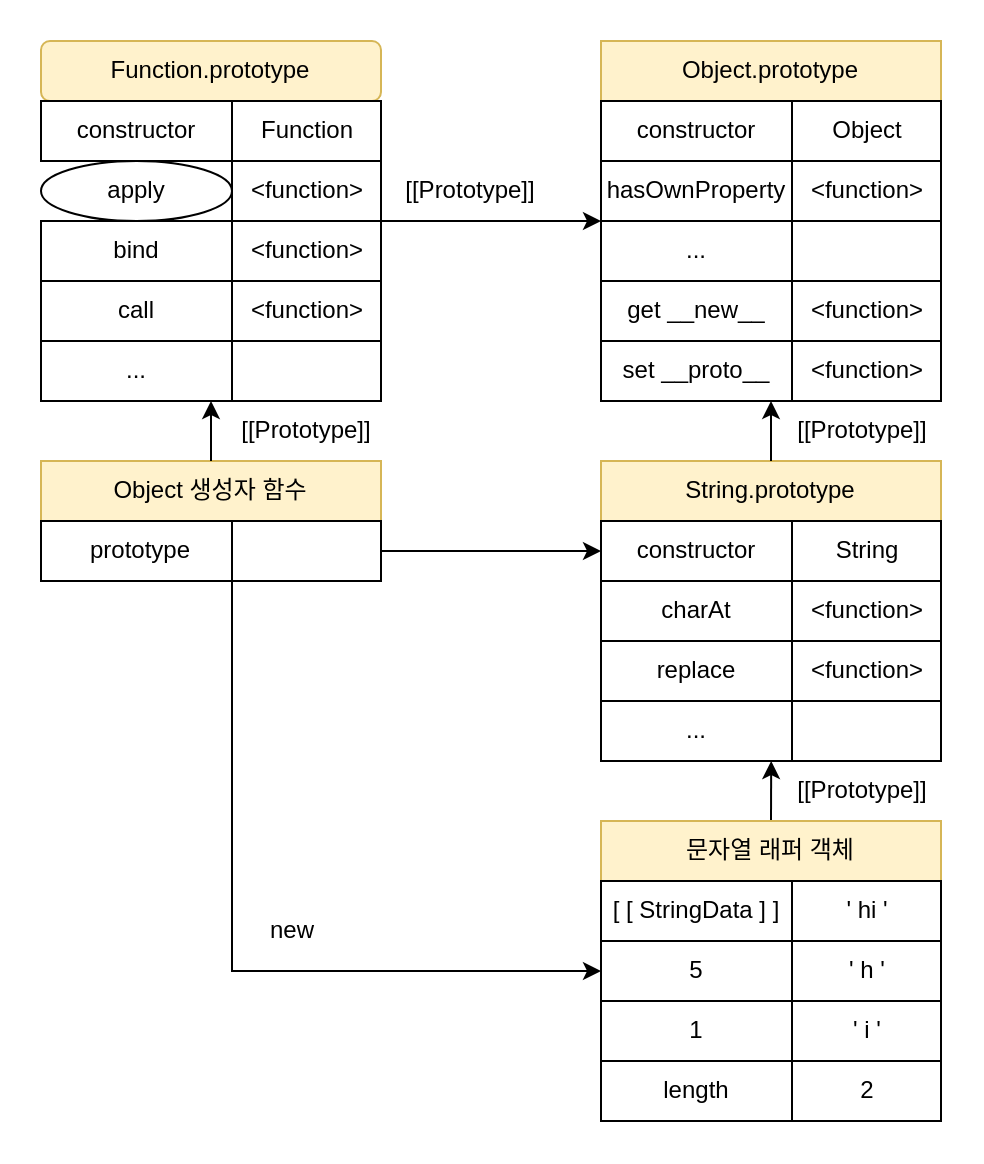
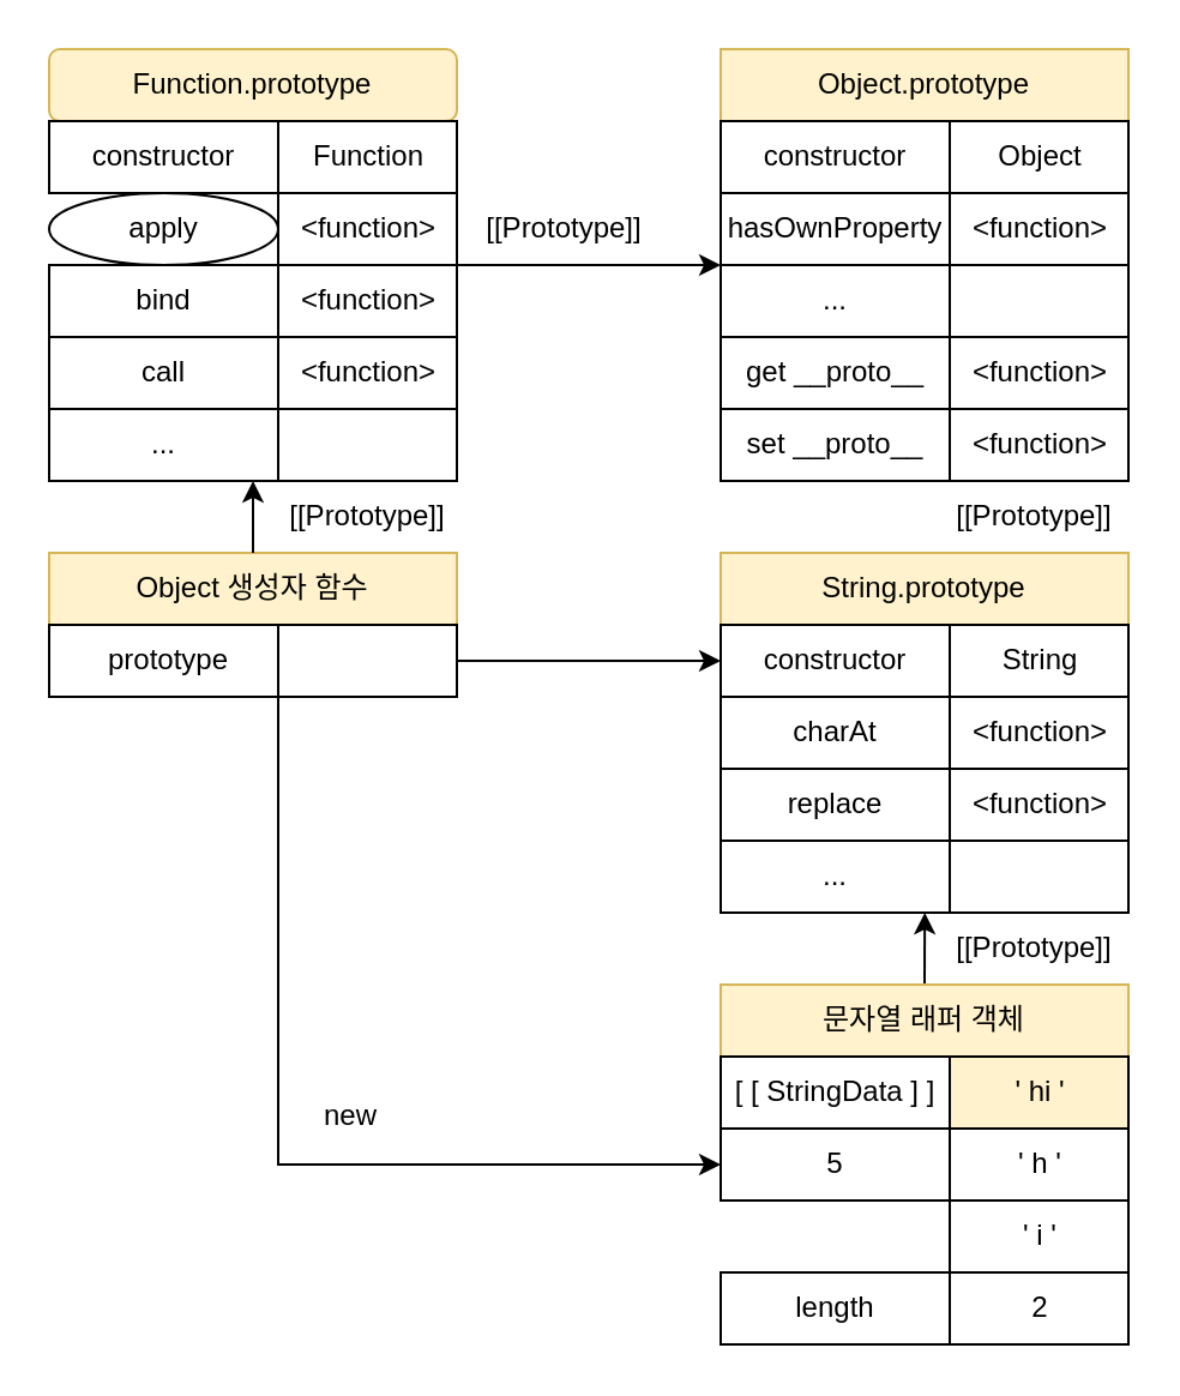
  <mxCell id="0" />
  <mxCell id="1" parent="0" />
  <mxCell id="2" value="Object 생성자 함수" style="rounded=0;whiteSpace=wrap;html=1;fillColor=#fff2cc;strokeColor=#d6b656;" vertex="1" parent="1"><mxGeometry x="20" y="230" width="170" height="30" as="geometry" /></mxCell>
  <mxCell id="3" value="prototype" style="rounded=0;whiteSpace=wrap;html=1;" vertex="1" parent="1"><mxGeometry x="20" y="260" width="100" height="30" as="geometry" /></mxCell>
  <mxCell id="4" style="edgeStyle=orthogonalEdgeStyle;rounded=0;orthogonalLoop=1;jettySize=auto;html=1;exitX=0;exitY=1;exitDx=0;exitDy=0;entryX=0;entryY=0.5;entryDx=0;entryDy=0;" edge="1" parent="1" source="5" target="50"><mxGeometry relative="1" as="geometry" /></mxCell>
  <mxCell id="5" value="" style="rounded=0;whiteSpace=wrap;html=1;" vertex="1" parent="1"><mxGeometry x="115.5" y="260" width="74.5" height="30" as="geometry" /></mxCell>
  <mxCell id="6" value="String.prototype" style="rounded=0;whiteSpace=wrap;html=1;fillColor=#fff2cc;strokeColor=#d6b656;" vertex="1" parent="1"><mxGeometry x="300" y="230" width="170" height="30" as="geometry" /></mxCell>
  <mxCell id="7" value="constructor" style="rounded=0;whiteSpace=wrap;html=1;" vertex="1" parent="1"><mxGeometry x="300" y="260" width="95.5" height="30" as="geometry" /></mxCell>
  <mxCell id="8" value="String" style="rounded=0;whiteSpace=wrap;html=1;" vertex="1" parent="1"><mxGeometry x="395.5" y="260" width="74.5" height="30" as="geometry" /></mxCell>
  <mxCell id="9" style="edgeStyle=orthogonalEdgeStyle;rounded=0;orthogonalLoop=1;jettySize=auto;html=1;exitX=0.5;exitY=0;exitDx=0;exitDy=0;entryX=0.891;entryY=1;entryDx=0;entryDy=0;entryPerimeter=0;" edge="1" parent="1" source="10" target="48"><mxGeometry relative="1" as="geometry" /></mxCell>
  <mxCell id="10" value="문자열 래퍼 객체" style="rounded=0;whiteSpace=wrap;html=1;fillColor=#fff2cc;strokeColor=#d6b656;" vertex="1" parent="1"><mxGeometry x="300" y="410" width="170" height="30" as="geometry" /></mxCell>
  <mxCell id="11" value="[ [ StringData ] ]" style="rounded=0;whiteSpace=wrap;html=1;" vertex="1" parent="1"><mxGeometry x="300" y="440" width="95.5" height="30" as="geometry" /></mxCell>
- <mxCell id="12" value="' hi '" style="rounded=0;whiteSpace=wrap;html=1;" vertex="1" parent="1"><mxGeometry x="395.5" y="440" width="74.5" height="30" as="geometry" /></mxCell>
+ <mxCell id="12" value="' hi '" style="rounded=0;whiteSpace=wrap;html=1;fillColor=#fff2cc;" vertex="1" parent="1"><mxGeometry x="395.5" y="440" width="74.5" height="30" as="geometry" /></mxCell>
  <mxCell id="13" value="charAt" style="rounded=0;whiteSpace=wrap;html=1;" vertex="1" parent="1"><mxGeometry x="300" y="290" width="95.5" height="30" as="geometry" /></mxCell>
  <mxCell id="14" value="&amp;lt;function&amp;gt;" style="rounded=0;whiteSpace=wrap;html=1;" vertex="1" parent="1"><mxGeometry x="395.5" y="290" width="74.5" height="30" as="geometry" /></mxCell>
  <mxCell id="15" value="Object.prototype" style="rounded=0;whiteSpace=wrap;html=1;fillColor=#fff2cc;strokeColor=#d6b656;" vertex="1" parent="1"><mxGeometry x="300" y="20" width="170" height="30" as="geometry" /></mxCell>
  <mxCell id="16" value="constructor" style="rounded=0;whiteSpace=wrap;html=1;" vertex="1" parent="1"><mxGeometry x="300" y="50" width="95.5" height="30" as="geometry" /></mxCell>
  <mxCell id="17" value="Object" style="rounded=0;whiteSpace=wrap;html=1;" vertex="1" parent="1"><mxGeometry x="395.5" y="50" width="74.5" height="30" as="geometry" /></mxCell>
  <mxCell id="18" value="hasOwnProperty" style="rounded=0;whiteSpace=wrap;html=1;" vertex="1" parent="1"><mxGeometry x="300" y="80" width="95.5" height="30" as="geometry" /></mxCell>
  <mxCell id="19" value="&amp;lt;function&amp;gt;" style="rounded=0;whiteSpace=wrap;html=1;" vertex="1" parent="1"><mxGeometry x="395.5" y="80" width="74.5" height="30" as="geometry" /></mxCell>
  <mxCell id="20" value="..." style="rounded=0;whiteSpace=wrap;html=1;" vertex="1" parent="1"><mxGeometry x="300" y="110" width="95.5" height="30" as="geometry" /></mxCell>
- <mxCell id="21" value="get __new__" style="rounded=0;whiteSpace=wrap;html=1;" vertex="1" parent="1"><mxGeometry x="300" y="140" width="95.5" height="30" as="geometry" /></mxCell>
+ <mxCell id="21" value="get __proto__" style="rounded=0;whiteSpace=wrap;html=1;" vertex="1" parent="1"><mxGeometry x="300" y="140" width="95.5" height="30" as="geometry" /></mxCell>
  <mxCell id="22" value="set __proto__" style="rounded=0;whiteSpace=wrap;html=1;" vertex="1" parent="1"><mxGeometry x="300" y="170" width="95.5" height="30" as="geometry" /></mxCell>
  <mxCell id="23" value="" style="rounded=0;whiteSpace=wrap;html=1;" vertex="1" parent="1"><mxGeometry x="395.5" y="110" width="74.5" height="30" as="geometry" /></mxCell>
  <mxCell id="24" value="&amp;lt;function&amp;gt;" style="rounded=0;whiteSpace=wrap;html=1;" vertex="1" parent="1"><mxGeometry x="395.5" y="140" width="74.5" height="30" as="geometry" /></mxCell>
  <mxCell id="25" value="&amp;lt;function&amp;gt;" style="rounded=0;whiteSpace=wrap;html=1;" vertex="1" parent="1"><mxGeometry x="395.5" y="170" width="74.5" height="30" as="geometry" /></mxCell>
  <mxCell id="26" value="Function.prototype" style="whiteSpace=wrap;html=1;fillColor=#fff2cc;strokeColor=#d6b656;rounded=1;" vertex="1" parent="1"><mxGeometry x="20" y="20" width="170" height="30" as="geometry" /></mxCell>
  <mxCell id="27" value="constructor" style="rounded=0;whiteSpace=wrap;html=1;" vertex="1" parent="1"><mxGeometry x="20" y="50" width="95.5" height="30" as="geometry" /></mxCell>
  <mxCell id="28" value="Function" style="rounded=0;whiteSpace=wrap;html=1;" vertex="1" parent="1"><mxGeometry x="115.5" y="50" width="74.5" height="30" as="geometry" /></mxCell>
  <mxCell id="29" value="apply" style="ellipse;whiteSpace=wrap;html=1;" vertex="1" parent="1"><mxGeometry x="20" y="80" width="95.5" height="30" as="geometry" /></mxCell>
  <mxCell id="30" value="&amp;lt;function&amp;gt;" style="rounded=0;whiteSpace=wrap;html=1;" vertex="1" parent="1"><mxGeometry x="115.5" y="80" width="74.5" height="30" as="geometry" /></mxCell>
  <mxCell id="31" value="..." style="rounded=0;whiteSpace=wrap;html=1;" vertex="1" parent="1"><mxGeometry x="20" y="170" width="95.5" height="30" as="geometry" /></mxCell>
  <mxCell id="32" value="bind" style="rounded=0;whiteSpace=wrap;html=1;" vertex="1" parent="1"><mxGeometry x="20" y="110" width="95.5" height="30" as="geometry" /></mxCell>
  <mxCell id="33" value="call" style="rounded=0;whiteSpace=wrap;html=1;" vertex="1" parent="1"><mxGeometry x="20" y="140" width="95.5" height="30" as="geometry" /></mxCell>
  <mxCell id="34" value="" style="rounded=0;whiteSpace=wrap;html=1;" vertex="1" parent="1"><mxGeometry x="115.5" y="170" width="74.5" height="30" as="geometry" /></mxCell>
  <mxCell id="35" value="&amp;lt;function&amp;gt;" style="rounded=0;whiteSpace=wrap;html=1;" vertex="1" parent="1"><mxGeometry x="115.5" y="140" width="74.5" height="30" as="geometry" /></mxCell>
  <mxCell id="36" value="&amp;lt;function&amp;gt;" style="rounded=0;whiteSpace=wrap;html=1;" vertex="1" parent="1"><mxGeometry x="115.5" y="110" width="74.5" height="30" as="geometry" /></mxCell>
- <mxCell id="37" value="" style="endArrow=classic;html=1;rounded=0;exitX=0.5;exitY=0;exitDx=0;exitDy=0;entryX=0.89;entryY=1;entryDx=0;entryDy=0;entryPerimeter=0;" edge="1" parent="1" source="6" target="22"><mxGeometry width="50" height="50" relative="1" as="geometry"><mxPoint x="330" y="340" as="sourcePoint" /><mxPoint x="380" y="290" as="targetPoint" /></mxGeometry></mxCell>
  <mxCell id="38" value="" style="endArrow=classic;html=1;rounded=0;exitX=1;exitY=0.5;exitDx=0;exitDy=0;entryX=0;entryY=0.5;entryDx=0;entryDy=0;" edge="1" parent="1" source="5" target="7"><mxGeometry width="50" height="50" relative="1" as="geometry"><mxPoint x="160" y="260" as="sourcePoint" /><mxPoint x="210" y="210" as="targetPoint" /></mxGeometry></mxCell>
  <mxCell id="39" value="" style="endArrow=classic;html=1;rounded=0;exitX=0.5;exitY=0;exitDx=0;exitDy=0;entryX=0.89;entryY=1;entryDx=0;entryDy=0;entryPerimeter=0;" edge="1" parent="1" source="2" target="31"><mxGeometry width="50" height="50" relative="1" as="geometry"><mxPoint x="160" y="310" as="sourcePoint" /><mxPoint x="210" y="260" as="targetPoint" /></mxGeometry></mxCell>
  <mxCell id="40" value="[[Prototype]]" style="text;html=1;strokeColor=none;fillColor=none;align=center;verticalAlign=middle;whiteSpace=wrap;rounded=0;" vertex="1" parent="1"><mxGeometry x="395.5" y="200" width="70" height="30" as="geometry" /></mxCell>
  <mxCell id="41" value="[[Prototype]]" style="text;html=1;strokeColor=none;fillColor=none;align=center;verticalAlign=middle;whiteSpace=wrap;rounded=0;" vertex="1" parent="1"><mxGeometry x="395.5" y="380" width="70" height="30" as="geometry" /></mxCell>
  <mxCell id="42" value="[[Prototype]]" style="text;html=1;strokeColor=none;fillColor=none;align=center;verticalAlign=middle;whiteSpace=wrap;rounded=0;" vertex="1" parent="1"><mxGeometry x="200" y="80" width="70" height="30" as="geometry" /></mxCell>
  <mxCell id="43" value="" style="endArrow=classic;html=1;rounded=0;exitX=1;exitY=0;exitDx=0;exitDy=0;entryX=0;entryY=0;entryDx=0;entryDy=0;" edge="1" parent="1" source="36" target="20"><mxGeometry width="50" height="50" relative="1" as="geometry"><mxPoint x="300" y="270" as="sourcePoint" /><mxPoint x="350" y="220" as="targetPoint" /></mxGeometry></mxCell>
  <mxCell id="44" value="[[Prototype]]" style="text;html=1;strokeColor=none;fillColor=none;align=center;verticalAlign=middle;whiteSpace=wrap;rounded=0;" vertex="1" parent="1"><mxGeometry x="117.75" y="200" width="70" height="30" as="geometry" /></mxCell>
  <mxCell id="45" value="new" style="text;html=1;strokeColor=none;fillColor=none;align=center;verticalAlign=middle;whiteSpace=wrap;rounded=0;" vertex="1" parent="1"><mxGeometry x="115.5" y="450" width="60" height="30" as="geometry" /></mxCell>
  <mxCell id="46" value="replace" style="rounded=0;whiteSpace=wrap;html=1;" vertex="1" parent="1"><mxGeometry x="300" y="320" width="95.5" height="30" as="geometry" /></mxCell>
  <mxCell id="47" value="&amp;lt;function&amp;gt;" style="rounded=0;whiteSpace=wrap;html=1;" vertex="1" parent="1"><mxGeometry x="395.5" y="320" width="74.5" height="30" as="geometry" /></mxCell>
  <mxCell id="48" value="..." style="rounded=0;whiteSpace=wrap;html=1;" vertex="1" parent="1"><mxGeometry x="300" y="350" width="95.5" height="30" as="geometry" /></mxCell>
  <mxCell id="49" value="" style="rounded=0;whiteSpace=wrap;html=1;" vertex="1" parent="1"><mxGeometry x="395.5" y="350" width="74.5" height="30" as="geometry" /></mxCell>
  <mxCell id="50" value="5" style="rounded=0;whiteSpace=wrap;html=1;" vertex="1" parent="1"><mxGeometry x="300" y="470" width="95.5" height="30" as="geometry" /></mxCell>
- <mxCell id="51" value="1" style="rounded=0;whiteSpace=wrap;html=1;" vertex="1" parent="1"><mxGeometry x="300" y="500" width="95.5" height="30" as="geometry" /></mxCell>
  <mxCell id="52" value="length" style="rounded=0;whiteSpace=wrap;html=1;" vertex="1" parent="1"><mxGeometry x="300" y="530" width="95.5" height="30" as="geometry" /></mxCell>
  <mxCell id="53" value="' h '" style="rounded=0;whiteSpace=wrap;html=1;" vertex="1" parent="1"><mxGeometry x="395.5" y="470" width="74.5" height="30" as="geometry" /></mxCell>
  <mxCell id="54" value="' i '" style="rounded=0;whiteSpace=wrap;html=1;" vertex="1" parent="1"><mxGeometry x="395.5" y="500" width="74.5" height="30" as="geometry" /></mxCell>
  <mxCell id="55" value="2" style="rounded=0;whiteSpace=wrap;html=1;" vertex="1" parent="1"><mxGeometry x="395.5" y="530" width="74.5" height="30" as="geometry" /></mxCell>
